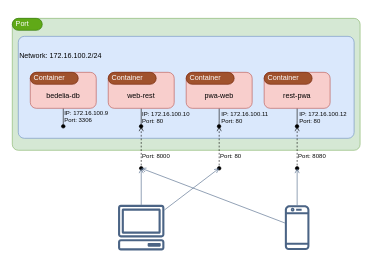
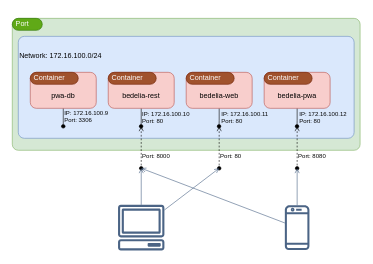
  <mxCell id="0" />
  <mxCell id="1" parent="0" />
  <mxCell id="2" value="" style="group" vertex="1" connectable="0" parent="1"><mxGeometry x="20" y="20" width="580" height="230" as="geometry" /></mxCell>
  <mxCell id="3" value="" style="shape=mxgraph.mockup.containers.marginRect;rectMarginTop=10;strokeColor=#82b366;strokeWidth=1;dashed=0;rounded=1;arcSize=5;recursiveResize=0;container=0;fillColor=#d5e8d4;" vertex="1" parent="2"><mxGeometry width="580" height="230.0" as="geometry" /></mxCell>
  <mxCell id="4" value="Port" style="shape=rect;fillColor=#60a917;strokeWidth=1;dashed=0;rounded=1;arcSize=50;fontColor=#ffffff;fontSize=12;spacing=2;spacingTop=-2;align=left;autosize=1;spacingLeft=4;resizeWidth=0;resizeHeight=0;perimeter=none;labelBorderColor=none;strokeColor=#2D7600;" vertex="1" parent="2"><mxGeometry y="10" width="50" height="20" as="geometry" /></mxCell>
  <mxCell id="5" value="" style="group" vertex="1" connectable="0" parent="1"><mxGeometry x="30" y="50" width="560" height="180" as="geometry" /></mxCell>
- <mxCell id="6" value="&#10;&#10;Network: 172.16.100.2/24&#10;" style="shape=mxgraph.mockup.containers.marginRect;rectMarginTop=10;strokeColor=#6c8ebf;strokeWidth=1;dashed=0;rounded=1;arcSize=5;recursiveResize=0;container=0;align=left;horizontal=1;verticalAlign=top;fillColor=#dae8fc;" vertex="1" parent="5"><mxGeometry width="560" height="180" as="geometry" /></mxCell>
+ <mxCell id="6" value="&#10;&#10;Network: 172.16.100.0/24&#10;" style="shape=mxgraph.mockup.containers.marginRect;rectMarginTop=10;strokeColor=#6c8ebf;strokeWidth=1;dashed=0;rounded=1;arcSize=5;recursiveResize=0;container=0;align=left;horizontal=1;verticalAlign=top;fillColor=#dae8fc;" vertex="1" parent="5"><mxGeometry width="560" height="180" as="geometry" /></mxCell>
  <mxCell id="7" style="edgeStyle=orthogonalEdgeStyle;rounded=0;orthogonalLoop=1;jettySize=auto;html=1;endArrow=oval;endFill=1;fontSize=12;" edge="1" parent="5" source="17"><mxGeometry relative="1" as="geometry"><mxPoint x="204.8" y="160" as="targetPoint" /><mxPoint x="204.8" y="130" as="sourcePoint" /></mxGeometry></mxCell>
  <mxCell id="8" value="&lt;font style=&quot;font-size: 10px&quot;&gt;IP: 172.16.100.10&lt;br style=&quot;font-size: 10px&quot;&gt;Port: 80&lt;/font&gt;" style="edgeLabel;html=1;align=left;verticalAlign=middle;resizable=0;points=[];fontSize=10;labelBackgroundColor=none;" vertex="1" connectable="0" parent="7"><mxGeometry x="-0.715" y="1" relative="1" as="geometry"><mxPoint x="-1" y="10" as="offset" /></mxGeometry></mxCell>
  <mxCell id="9" style="edgeStyle=orthogonalEdgeStyle;rounded=0;orthogonalLoop=1;jettySize=auto;html=1;endArrow=oval;endFill=1;fontSize=12;" edge="1" parent="5" source="21"><mxGeometry relative="1" as="geometry"><mxPoint x="334.8" y="160" as="targetPoint" /><mxPoint x="334.8" y="130" as="sourcePoint" /></mxGeometry></mxCell>
  <mxCell id="10" value="&lt;font style=&quot;font-size: 10px&quot;&gt;IP: 172.16.100.11&lt;br style=&quot;font-size: 10px&quot;&gt;Port: 80&lt;/font&gt;" style="edgeLabel;html=1;align=left;verticalAlign=middle;resizable=0;points=[];fontSize=10;labelBackgroundColor=none;" vertex="1" connectable="0" parent="9"><mxGeometry x="-0.715" y="1" relative="1" as="geometry"><mxPoint x="1" y="10" as="offset" /></mxGeometry></mxCell>
  <mxCell id="11" style="edgeStyle=orthogonalEdgeStyle;rounded=0;orthogonalLoop=1;jettySize=auto;html=1;endArrow=oval;endFill=1;fontSize=12;" edge="1" parent="5" source="27"><mxGeometry relative="1" as="geometry"><mxPoint x="464.8" y="160" as="targetPoint" /><mxPoint x="464.8" y="130" as="sourcePoint" /></mxGeometry></mxCell>
  <mxCell id="12" value="&lt;font style=&quot;font-size: 10px&quot;&gt;IP: 172.16.100.12&lt;br style=&quot;font-size: 10px&quot;&gt;Port: 80&lt;/font&gt;" style="edgeLabel;html=1;align=left;verticalAlign=middle;resizable=0;points=[];fontSize=10;labelBackgroundColor=none;" vertex="1" connectable="0" parent="11"><mxGeometry x="-0.715" y="1" relative="1" as="geometry"><mxPoint x="1" y="10" as="offset" /></mxGeometry></mxCell>
  <mxCell id="13" style="edgeStyle=orthogonalEdgeStyle;rounded=0;orthogonalLoop=1;jettySize=auto;html=1;endArrow=oval;endFill=1;fontSize=12;" edge="1" parent="1" source="15"><mxGeometry relative="1" as="geometry"><mxPoint x="105" y="210" as="targetPoint" /><mxPoint x="104.76" y="180" as="sourcePoint" /></mxGeometry></mxCell>
  <mxCell id="14" value="&lt;font style=&quot;font-size: 10px&quot;&gt;IP: 172.16.100.9&lt;br style=&quot;font-size: 10px;&quot;&gt;Port: 3306&lt;/font&gt;" style="edgeLabel;html=1;align=left;verticalAlign=middle;resizable=0;points=[];fontSize=10;labelBackgroundColor=none;" vertex="1" connectable="0" parent="13"><mxGeometry x="-0.715" y="1" relative="1" as="geometry"><mxPoint x="-1" y="8" as="offset" /></mxGeometry></mxCell>
- <mxCell id="15" value="&#10;&#10;bedelia-db" style="shape=mxgraph.mockup.containers.marginRect;rectMarginTop=10;strokeColor=#b85450;strokeWidth=1;dashed=0;rounded=1;arcSize=5;recursiveResize=0;fillColor=#f8cecc;" vertex="1" parent="1"><mxGeometry x="50" y="110" width="110" height="70" as="geometry" /></mxCell>
+ <mxCell id="15" value="&#10;&#10;pwa-db" style="shape=mxgraph.mockup.containers.marginRect;rectMarginTop=10;strokeColor=#b85450;strokeWidth=1;dashed=0;rounded=1;arcSize=5;recursiveResize=0;fillColor=#f8cecc;" vertex="1" parent="1"><mxGeometry x="50" y="110" width="110" height="70" as="geometry" /></mxCell>
  <mxCell id="16" value="Container" style="shape=rect;fillColor=#a0522d;strokeWidth=1;dashed=0;rounded=1;arcSize=50;fontColor=#ffffff;fontSize=12;spacing=2;spacingTop=-2;align=left;autosize=1;spacingLeft=4;resizeWidth=0;resizeHeight=0;perimeter=none;labelBorderColor=none;strokeColor=#6D1F00;" vertex="1" parent="15"><mxGeometry y="10" width="80" height="20" as="geometry" /></mxCell>
- <mxCell id="17" value="&#10;&#10;web-rest" style="shape=mxgraph.mockup.containers.marginRect;rectMarginTop=10;strokeColor=#b85450;strokeWidth=1;dashed=0;rounded=1;arcSize=5;recursiveResize=0;fillColor=#f8cecc;" vertex="1" parent="1"><mxGeometry x="180" y="110" width="110" height="70" as="geometry" /></mxCell>
+ <mxCell id="17" value="&#10;&#10;bedelia-rest" style="shape=mxgraph.mockup.containers.marginRect;rectMarginTop=10;strokeColor=#b85450;strokeWidth=1;dashed=0;rounded=1;arcSize=5;recursiveResize=0;fillColor=#f8cecc;" vertex="1" parent="1"><mxGeometry x="180" y="110" width="110" height="70" as="geometry" /></mxCell>
  <mxCell id="18" value="Container" style="shape=rect;fillColor=#a0522d;strokeWidth=1;dashed=0;rounded=1;arcSize=50;fontColor=#ffffff;fontSize=12;spacing=2;spacingTop=-2;align=left;autosize=1;spacingLeft=4;resizeWidth=0;resizeHeight=0;perimeter=none;labelBorderColor=none;strokeColor=#6D1F00;" vertex="1" parent="17"><mxGeometry y="10" width="80" height="20" as="geometry" /></mxCell>
  <mxCell id="19" style="edgeStyle=orthogonalEdgeStyle;rounded=0;orthogonalLoop=1;jettySize=auto;html=1;endArrow=oval;endFill=1;fontSize=12;startArrow=open;startFill=0;dashed=1;" edge="1" parent="1"><mxGeometry x="50.76" y="-50" as="geometry"><mxPoint x="235" y="280" as="targetPoint" /><mxPoint x="235" y="210" as="sourcePoint" /></mxGeometry></mxCell>
  <mxCell id="20" value="&lt;font style=&quot;font-size: 10px&quot;&gt;Port: 8000&lt;/font&gt;" style="edgeLabel;html=1;align=left;verticalAlign=middle;resizable=0;points=[];fontSize=10;labelBackgroundColor=none;" vertex="1" connectable="0" parent="19"><mxGeometry x="-0.244" y="3" relative="1" as="geometry"><mxPoint x="-3" y="23.6" as="offset" /></mxGeometry></mxCell>
- <mxCell id="21" value="&#10;&#10;pwa-web" style="shape=mxgraph.mockup.containers.marginRect;rectMarginTop=10;strokeColor=#b85450;strokeWidth=1;dashed=0;rounded=1;arcSize=5;recursiveResize=0;fillColor=#f8cecc;" vertex="1" parent="1"><mxGeometry x="310" y="110" width="110" height="70" as="geometry" /></mxCell>
+ <mxCell id="21" value="&#10;&#10;bedelia-web" style="shape=mxgraph.mockup.containers.marginRect;rectMarginTop=10;strokeColor=#b85450;strokeWidth=1;dashed=0;rounded=1;arcSize=5;recursiveResize=0;fillColor=#f8cecc;" vertex="1" parent="1"><mxGeometry x="310" y="110" width="110" height="70" as="geometry" /></mxCell>
  <mxCell id="22" value="Container" style="shape=rect;fillColor=#a0522d;strokeWidth=1;dashed=0;rounded=1;arcSize=50;fontColor=#ffffff;fontSize=12;spacing=2;spacingTop=-2;align=left;autosize=1;spacingLeft=4;resizeWidth=0;resizeHeight=0;perimeter=none;labelBorderColor=none;strokeColor=#6D1F00;" vertex="1" parent="21"><mxGeometry y="10" width="80" height="20" as="geometry" /></mxCell>
  <mxCell id="23" style="edgeStyle=orthogonalEdgeStyle;rounded=0;orthogonalLoop=1;jettySize=auto;html=1;endArrow=oval;endFill=1;fontSize=12;dashed=1;startArrow=open;startFill=0;labelBackgroundColor=none;" edge="1" parent="1"><mxGeometry x="60.76" y="-50" as="geometry"><mxPoint x="365" y="280" as="targetPoint" /><mxPoint x="365" y="210" as="sourcePoint" /></mxGeometry></mxCell>
  <mxCell id="24" value="&lt;font style=&quot;font-size: 10px&quot;&gt;Port: 80&lt;/font&gt;" style="edgeLabel;html=1;align=left;verticalAlign=middle;resizable=0;points=[];fontSize=10;" vertex="1" connectable="0" parent="23"><mxGeometry x="-0.244" y="3" relative="1" as="geometry"><mxPoint x="-3" y="23.6" as="offset" /></mxGeometry></mxCell>
  <mxCell id="25" style="edgeStyle=orthogonalEdgeStyle;rounded=0;orthogonalLoop=1;jettySize=auto;html=1;endArrow=oval;endFill=1;fontSize=12;dashed=1;startArrow=open;startFill=0;labelBackgroundColor=none;" edge="1" parent="1"><mxGeometry x="70.76" y="-50" as="geometry"><mxPoint x="495" y="280" as="targetPoint" /><mxPoint x="495" y="210" as="sourcePoint" /></mxGeometry></mxCell>
  <mxCell id="26" value="&lt;font style=&quot;font-size: 10px&quot;&gt;Port: 8080&lt;/font&gt;" style="edgeLabel;html=1;align=left;verticalAlign=middle;resizable=0;points=[];fontSize=10;" vertex="1" connectable="0" parent="25"><mxGeometry x="-0.244" y="3" relative="1" as="geometry"><mxPoint x="-3" y="23.6" as="offset" /></mxGeometry></mxCell>
- <mxCell id="27" value="&#10;&#10;rest-pwa" style="shape=mxgraph.mockup.containers.marginRect;rectMarginTop=10;strokeColor=#b85450;strokeWidth=1;dashed=0;rounded=1;arcSize=5;recursiveResize=0;fillColor=#f8cecc;" vertex="1" parent="1"><mxGeometry x="440" y="110" width="110" height="70" as="geometry" /></mxCell>
+ <mxCell id="27" value="&#10;&#10;bedelia-pwa" style="shape=mxgraph.mockup.containers.marginRect;rectMarginTop=10;strokeColor=#b85450;strokeWidth=1;dashed=0;rounded=1;arcSize=5;recursiveResize=0;fillColor=#f8cecc;" vertex="1" parent="1"><mxGeometry x="440" y="110" width="110" height="70" as="geometry" /></mxCell>
  <mxCell id="28" value="Container" style="shape=rect;fillColor=#a0522d;strokeWidth=1;dashed=0;rounded=1;arcSize=50;fontColor=#ffffff;fontSize=12;spacing=2;spacingTop=-2;align=left;autosize=1;spacingLeft=4;resizeWidth=0;resizeHeight=0;perimeter=none;labelBorderColor=none;strokeColor=#6D1F00;" vertex="1" parent="27"><mxGeometry y="10" width="80" height="20" as="geometry" /></mxCell>
  <mxCell id="29" style="edgeStyle=none;rounded=0;orthogonalLoop=1;jettySize=auto;html=1;endArrow=open;endFill=0;fontSize=10;align=left;strokeColor=#4B6485;" edge="1" parent="1" source="31"><mxGeometry relative="1" as="geometry"><mxPoint x="235" y="280" as="targetPoint" /></mxGeometry></mxCell>
  <mxCell id="30" style="edgeStyle=none;rounded=0;orthogonalLoop=1;jettySize=auto;html=1;endArrow=open;endFill=0;fontSize=10;align=left;strokeColor=#4B6485;" edge="1" parent="1" source="31"><mxGeometry relative="1" as="geometry"><mxPoint x="495" y="280" as="targetPoint" /></mxGeometry></mxCell>
  <mxCell id="31" value="" style="outlineConnect=0;fontColor=#232F3E;gradientColor=none;dashed=0;verticalLabelPosition=bottom;verticalAlign=top;align=center;html=1;fontSize=12;fontStyle=0;aspect=fixed;pointerEvents=1;shape=mxgraph.aws4.mobile_client;strokeColor=#595959;fillColor=#4B6485;" vertex="1" parent="1"><mxGeometry x="474.5" y="340" width="41" height="78" as="geometry" /></mxCell>
  <mxCell id="32" style="rounded=0;orthogonalLoop=1;jettySize=auto;html=1;endArrow=open;endFill=0;fontSize=10;align=left;strokeColor=#4B6485;" edge="1" parent="1" source="34"><mxGeometry relative="1" as="geometry"><mxPoint x="235" y="280" as="targetPoint" /></mxGeometry></mxCell>
  <mxCell id="33" style="edgeStyle=none;rounded=0;orthogonalLoop=1;jettySize=auto;html=1;endArrow=open;endFill=0;fontSize=10;align=left;strokeColor=#4B6485;" edge="1" parent="1" source="34"><mxGeometry relative="1" as="geometry"><mxPoint x="365" y="280" as="targetPoint" /></mxGeometry></mxCell>
  <mxCell id="34" value="" style="outlineConnect=0;fontColor=#232F3E;gradientColor=none;dashed=0;verticalLabelPosition=bottom;verticalAlign=top;align=center;html=1;fontSize=12;fontStyle=0;aspect=fixed;pointerEvents=1;shape=mxgraph.aws4.client;strokeColor=#595959;fillColor=#4B6485;" vertex="1" parent="1"><mxGeometry x="196" y="341" width="78" height="76" as="geometry" /></mxCell>
